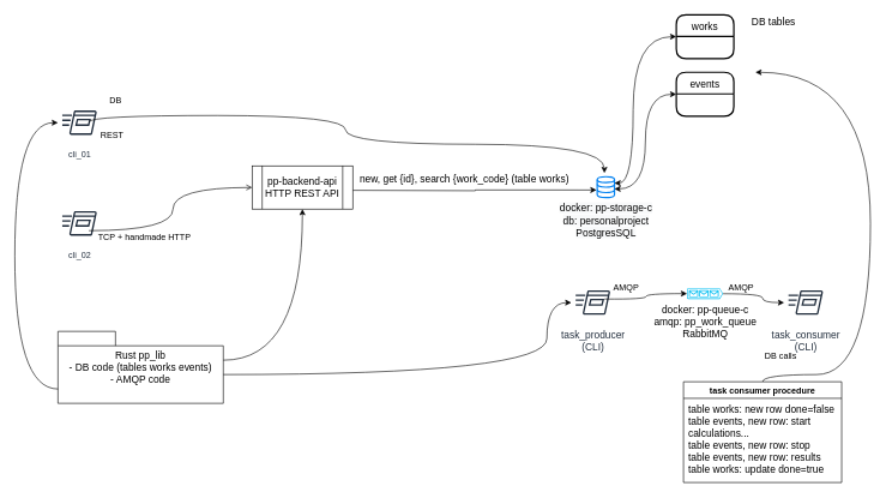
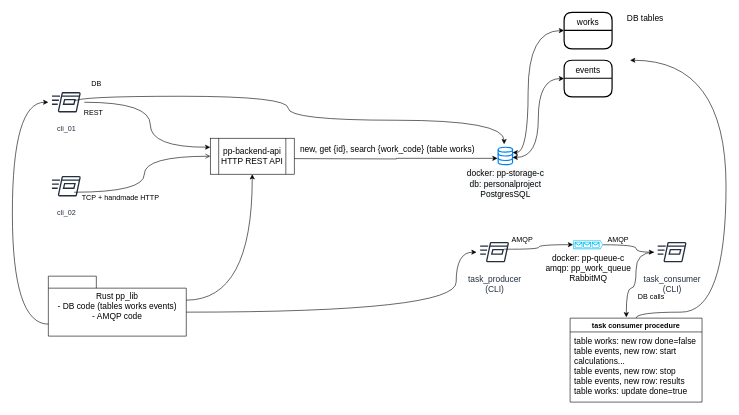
  <mxCell id="0" />
  <mxCell id="1" parent="0" />
  <mxCell id="2" value="&lt;font style=&quot;font-size: 14px&quot;&gt;docker: pp-queue-c&lt;br&gt;amqp: pp_work_queue&lt;br&gt;RabbitMQ&lt;br&gt;&lt;/font&gt;" style="verticalLabelPosition=bottom;html=1;verticalAlign=top;align=center;strokeColor=none;fillColor=#00BEF2;shape=mxgraph.azure.queue_generic;pointerEvents=1;" vertex="1" parent="1"><mxGeometry x="955" y="400" width="50" height="15" as="geometry" /></mxCell>
  <mxCell id="3" value="&lt;span style=&quot;font-size: 14px ; background-color: rgb(248 , 249 , 250)&quot;&gt;docker: pp-storage-c&lt;/span&gt;&lt;br style=&quot;font-size: 14px ; background-color: rgb(248 , 249 , 250)&quot;&gt;&lt;span style=&quot;font-size: 14px ; background-color: rgb(248 , 249 , 250)&quot;&gt;db: personalproject&lt;br&gt;PostgresSQL&lt;br&gt;&lt;/span&gt;" style="html=1;verticalLabelPosition=bottom;align=center;labelBackgroundColor=#ffffff;verticalAlign=top;strokeWidth=2;strokeColor=#0080F0;shadow=0;dashed=0;shape=mxgraph.ios7.icons.data;" vertex="1" parent="1"><mxGeometry x="830" y="245" width="24" height="29.1" as="geometry" /></mxCell>
  <mxCell id="4" style="edgeStyle=orthogonalEdgeStyle;rounded=0;orthogonalLoop=1;jettySize=auto;html=1;entryX=-0.042;entryY=0.637;entryDx=0;entryDy=0;entryPerimeter=0;" edge="1" parent="1" target="3"><mxGeometry relative="1" as="geometry"><mxPoint x="490" y="264" as="sourcePoint" /></mxGeometry></mxCell>
  <mxCell id="5" value="&lt;font style=&quot;font-size: 14px&quot;&gt;pp-backend-api&lt;br&gt;HTTP REST API&lt;br&gt;&lt;/font&gt;" style="shape=process;whiteSpace=wrap;html=1;backgroundOutline=1;" vertex="1" parent="1"><mxGeometry x="350" y="230" width="140" height="60" as="geometry" /></mxCell>
  <mxCell id="6" value="works" style="swimlane;childLayout=stackLayout;horizontal=1;startSize=30;horizontalStack=0;rounded=1;fontSize=14;fontStyle=0;strokeWidth=2;resizeParent=0;resizeLast=1;shadow=0;dashed=0;align=center;" vertex="1" parent="1"><mxGeometry x="940" y="20" width="80" height="60.9" as="geometry" /></mxCell>
  <mxCell id="7" value="events" style="swimlane;childLayout=stackLayout;horizontal=1;startSize=30;horizontalStack=0;rounded=1;fontSize=14;fontStyle=0;strokeWidth=2;resizeParent=0;resizeLast=1;shadow=0;dashed=0;align=center;" vertex="1" parent="1"><mxGeometry x="940" y="100" width="80" height="60.9" as="geometry" /></mxCell>
  <mxCell id="8" value="&lt;font style=&quot;font-size: 14px&quot;&gt;new, get {id}, search {work_code} (table works)&lt;/font&gt;" style="text;html=1;align=center;verticalAlign=middle;resizable=0;points=[];autosize=1;strokeColor=none;fillColor=none;" vertex="1" parent="1"><mxGeometry x="490" y="239.1" width="310" height="20" as="geometry" /></mxCell>
  <mxCell id="9" value="" style="endArrow=classic;startArrow=classic;html=1;rounded=0;edgeStyle=orthogonalEdgeStyle;curved=1;exitX=0;exitY=0.5;exitDx=0;exitDy=0;entryX=1;entryY=0.309;entryDx=0;entryDy=0;entryPerimeter=0;" edge="1" parent="1" source="6" target="3"><mxGeometry width="50" height="50" relative="1" as="geometry"><mxPoint x="980" y="310" as="sourcePoint" /><mxPoint x="870" y="181" as="targetPoint" /><Array as="points"><mxPoint x="880" y="51" /><mxPoint x="880" y="254" /></Array></mxGeometry></mxCell>
  <mxCell id="10" value="cli_02" style="sketch=0;outlineConnect=0;fontColor=#232F3E;gradientColor=none;strokeColor=#232F3E;fillColor=#ffffff;dashed=0;verticalLabelPosition=bottom;verticalAlign=top;align=center;html=1;fontSize=12;fontStyle=0;aspect=fixed;shape=mxgraph.aws4.resourceIcon;resIcon=mxgraph.aws4.run_command;" vertex="1" parent="1"><mxGeometry x="80" y="280" width="60" height="60" as="geometry" /></mxCell>
  <mxCell id="11" value="" style="curved=1;endArrow=open;html=1;rounded=0;edgeStyle=orthogonalEdgeStyle;entryX=0;entryY=0.5;entryDx=0;entryDy=0;exitX=0.717;exitY=0.667;exitDx=0;exitDy=0;exitPerimeter=0;" edge="1" parent="1" source="10" target="5"><mxGeometry width="50" height="50" relative="1" as="geometry"><mxPoint x="460" y="310" as="sourcePoint" /><mxPoint x="510" y="260" as="targetPoint" /><Array as="points"><mxPoint x="240" y="320" /><mxPoint x="240" y="260" /></Array></mxGeometry></mxCell>
  <mxCell id="12" value="TCP + handmade HTTP" style="text;html=1;align=center;verticalAlign=middle;resizable=0;points=[];autosize=1;strokeColor=none;fillColor=none;" vertex="1" parent="1"><mxGeometry x="130" y="320" width="140" height="20" as="geometry" /></mxCell>
  <mxCell id="13" value="cli_01&lt;br&gt;" style="sketch=0;outlineConnect=0;fontColor=#232F3E;gradientColor=none;strokeColor=#232F3E;fillColor=#ffffff;dashed=0;verticalLabelPosition=bottom;verticalAlign=top;align=center;html=1;fontSize=12;fontStyle=0;aspect=fixed;shape=mxgraph.aws4.resourceIcon;resIcon=mxgraph.aws4.run_command;" vertex="1" parent="1"><mxGeometry x="80" y="140" width="60" height="60" as="geometry" /></mxCell>
+ <mxCell id="14" value="" style="curved=1;endArrow=classic;html=1;rounded=0;edgeStyle=orthogonalEdgeStyle;entryX=0;entryY=0.25;entryDx=0;entryDy=0;" edge="1" parent="1" source="13" target="5"><mxGeometry width="50" height="50" relative="1" as="geometry"><mxPoint x="460" y="310" as="sourcePoint" /><mxPoint x="510" y="260" as="targetPoint" /><Array as="points"><mxPoint x="250" y="170" /><mxPoint x="250" y="245" /></Array></mxGeometry></mxCell>
  <mxCell id="15" value="REST" style="text;html=1;align=center;verticalAlign=middle;resizable=0;points=[];autosize=1;strokeColor=none;fillColor=none;" vertex="1" parent="1"><mxGeometry x="130" y="178.2" width="50" height="20" as="geometry" /></mxCell>
  <mxCell id="16" value="" style="curved=1;endArrow=classic;html=1;rounded=0;edgeStyle=orthogonalEdgeStyle;exitX=0.717;exitY=0.483;exitDx=0;exitDy=0;exitPerimeter=0;" edge="1" parent="1" source="13"><mxGeometry width="50" height="50" relative="1" as="geometry"><mxPoint x="210" y="130" as="sourcePoint" /><mxPoint x="840" y="240" as="targetPoint" /><Array as="points"><mxPoint x="123" y="160" /><mxPoint x="480" y="160" /><mxPoint x="480" y="200" /><mxPoint x="840" y="200" /></Array></mxGeometry></mxCell>
  <mxCell id="17" value="DB" style="text;html=1;align=center;verticalAlign=middle;resizable=0;points=[];autosize=1;strokeColor=none;fillColor=none;" vertex="1" parent="1"><mxGeometry x="145" y="130" width="30" height="20" as="geometry" /></mxCell>
  <mxCell id="18" value="&lt;font style=&quot;font-size: 14px&quot;&gt;Rust pp_lib&lt;br&gt;- DB code (tables works events)&lt;br&gt;- AMQP code&lt;br&gt;&lt;/font&gt;" style="shape=folder;tabWidth=80;tabHeight=20;tabPosition=left;html=1;whiteSpace=wrap;align=center;" vertex="1" parent="1"><mxGeometry x="80" y="460" width="230" height="100" as="geometry" /></mxCell>
  <mxCell id="19" value="" style="curved=1;endArrow=classic;html=1;rounded=0;edgeStyle=orthogonalEdgeStyle;exitX=0;exitY=0;exitDx=0;exitDy=80;exitPerimeter=0;" edge="1" parent="1" source="18" target="13"><mxGeometry width="50" height="50" relative="1" as="geometry"><mxPoint x="-60" y="530" as="sourcePoint" /><mxPoint x="-20" y="90" as="targetPoint" /><Array as="points"><mxPoint x="20" y="540" /><mxPoint x="20" y="170" /></Array></mxGeometry></mxCell>
  <mxCell id="20" value="" style="curved=1;endArrow=classic;html=1;rounded=0;edgeStyle=orthogonalEdgeStyle;exitX=0;exitY=0;exitDx=230;exitDy=40;exitPerimeter=0;entryX=0.5;entryY=1;entryDx=0;entryDy=0;" edge="1" parent="1" source="18" target="5"><mxGeometry width="50" height="50" relative="1" as="geometry"><mxPoint x="-60" y="450" as="sourcePoint" /><mxPoint x="70" y="310" as="targetPoint" /><Array as="points"><mxPoint x="420" y="500" /></Array></mxGeometry></mxCell>
  <mxCell id="21" value="&lt;font style=&quot;font-size: 14px&quot;&gt;task_producer&lt;br&gt;(CLI)&lt;br&gt;&lt;/font&gt;" style="sketch=0;outlineConnect=0;fontColor=#232F3E;gradientColor=none;strokeColor=#232F3E;fillColor=#ffffff;dashed=0;verticalLabelPosition=bottom;verticalAlign=top;align=center;html=1;fontSize=12;fontStyle=0;aspect=fixed;shape=mxgraph.aws4.resourceIcon;resIcon=mxgraph.aws4.run_command;" vertex="1" parent="1"><mxGeometry x="794" y="390" width="60" height="60" as="geometry" /></mxCell>
  <mxCell id="22" value="" style="curved=1;endArrow=classic;html=1;rounded=0;edgeStyle=orthogonalEdgeStyle;exitX=0;exitY=0;exitDx=230;exitDy=60;exitPerimeter=0;" edge="1" parent="1" source="18" target="21"><mxGeometry width="50" height="50" relative="1" as="geometry"><mxPoint x="540" y="380" as="sourcePoint" /><mxPoint x="780" y="420" as="targetPoint" /><Array as="points"><mxPoint x="760" y="520" /><mxPoint x="760" y="420" /></Array></mxGeometry></mxCell>
  <mxCell id="23" value="" style="endArrow=classic;html=1;edgeStyle=orthogonalEdgeStyle;curved=1;entryX=0;entryY=0.5;entryDx=0;entryDy=0;entryPerimeter=0;" edge="1" parent="1" target="2"><mxGeometry width="50" height="50" relative="1" as="geometry"><mxPoint x="840" y="415" as="sourcePoint" /><mxPoint x="890" y="365" as="targetPoint" /></mxGeometry></mxCell>
  <mxCell id="24" value="AMQP" style="text;html=1;align=center;verticalAlign=middle;resizable=0;points=[];autosize=1;strokeColor=none;fillColor=none;" vertex="1" parent="1"><mxGeometry x="845" y="390" width="50" height="20" as="geometry" /></mxCell>
  <mxCell id="25" value="" style="curved=1;endArrow=classic;html=1;edgeStyle=orthogonalEdgeStyle;exitX=0.5;exitY=0;exitDx=0;exitDy=0;" edge="1" parent="1" source="28"><mxGeometry width="50" height="50" relative="1" as="geometry"><mxPoint x="1145" y="510" as="sourcePoint" /><mxPoint x="1050" y="100" as="targetPoint" /><Array as="points"><mxPoint x="1210" y="520" /><mxPoint x="1210" y="100" /></Array></mxGeometry></mxCell>
  <mxCell id="26" value="&lt;font style=&quot;font-size: 14px&quot;&gt;task_consumer&lt;br&gt;(CLI)&lt;br&gt;&lt;/font&gt;" style="sketch=0;outlineConnect=0;fontColor=#232F3E;gradientColor=none;strokeColor=#232F3E;fillColor=#ffffff;dashed=0;verticalLabelPosition=bottom;verticalAlign=top;align=center;html=1;fontSize=12;fontStyle=0;aspect=fixed;shape=mxgraph.aws4.resourceIcon;resIcon=mxgraph.aws4.run_command;" vertex="1" parent="1"><mxGeometry x="1090" y="390" width="60" height="60" as="geometry" /></mxCell>
  <mxCell id="27" value="" style="curved=1;endArrow=classic;html=1;edgeStyle=orthogonalEdgeStyle;exitX=1;exitY=0.51;exitDx=0;exitDy=0;exitPerimeter=0;" edge="1" parent="1" source="2" target="26"><mxGeometry width="50" height="50" relative="1" as="geometry"><mxPoint x="910" y="380" as="sourcePoint" /><mxPoint x="1080" y="430" as="targetPoint" /><Array as="points"><mxPoint x="1060" y="408" /><mxPoint x="1060" y="420" /></Array></mxGeometry></mxCell>
  <mxCell id="28" value="task consumer procedure" style="swimlane;" vertex="1" parent="1"><mxGeometry x="950" y="530" width="220" height="140" as="geometry" /></mxCell>
  <mxCell id="29" value="&lt;font style=&quot;font-size: 14px&quot;&gt;table works: new row done=false&lt;br&gt;table events, new row: start&lt;br&gt;calculations...&lt;br&gt;table events, new row: stop&lt;br&gt;table events, new row: results&lt;br&gt;table works: update done=true&lt;/font&gt;" style="text;html=1;align=left;verticalAlign=middle;resizable=0;points=[];autosize=1;strokeColor=none;fillColor=none;" vertex="1" parent="28"><mxGeometry x="5" y="30" width="220" height="100" as="geometry" /></mxCell>
  <mxCell id="30" value="AMQP" style="text;html=1;align=center;verticalAlign=middle;resizable=0;points=[];autosize=1;strokeColor=none;fillColor=none;" vertex="1" parent="1"><mxGeometry x="1005" y="390" width="50" height="20" as="geometry" /></mxCell>
  <mxCell id="31" value="DB calls" style="text;html=1;align=center;verticalAlign=middle;resizable=0;points=[];autosize=1;strokeColor=none;fillColor=none;" vertex="1" parent="1"><mxGeometry x="1055" y="485" width="60" height="20" as="geometry" /></mxCell>
+ <mxCell id="32" value="" style="curved=1;endArrow=classic;html=1;edgeStyle=orthogonalEdgeStyle;entryX=0.426;entryY=-0.01;entryDx=0;entryDy=0;entryPerimeter=0;" edge="1" parent="1" source="26" target="28"><mxGeometry width="50" height="50" relative="1" as="geometry"><mxPoint x="1050" y="485" as="sourcePoint" /><mxPoint x="1055" y="505" as="targetPoint" /><Array as="points"><mxPoint x="1060" y="420" /><mxPoint x="1060" y="480" /><mxPoint x="1044" y="480" /></Array></mxGeometry></mxCell>
  <mxCell id="33" value="" style="endArrow=classic;startArrow=classic;html=1;rounded=0;edgeStyle=orthogonalEdgeStyle;curved=1;exitX=0;exitY=0.5;exitDx=0;exitDy=0;entryX=1;entryY=0.584;entryDx=0;entryDy=0;entryPerimeter=0;" edge="1" parent="1" source="7" target="3"><mxGeometry width="50" height="50" relative="1" as="geometry"><mxPoint x="897" y="200" as="sourcePoint" /><mxPoint x="854" y="260" as="targetPoint" /></mxGeometry></mxCell>
  <mxCell id="34" value="&lt;font style=&quot;font-size: 14px&quot;&gt;DB tables&lt;/font&gt;" style="text;html=1;align=center;verticalAlign=middle;resizable=0;points=[];autosize=1;strokeColor=none;fillColor=none;" vertex="1" parent="1"><mxGeometry x="1035" y="20" width="80" height="20" as="geometry" /></mxCell>
